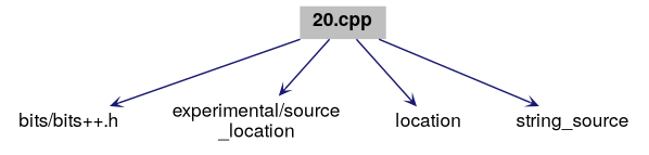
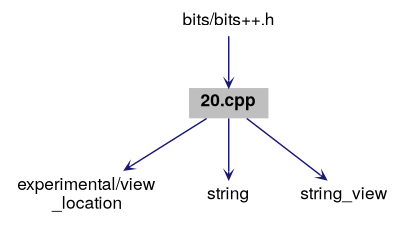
  digraph {
    node [color=grey75 fontname="Helvetica,Arial,sans-serif" fontsize=12 shape=plaintext]
    edge [arrowhead=open arrowsize=0.5 arrowtail=open color=midnightblue fontname="Helvetica,Arial,sans-serif" fontsize=15 labelfontsize=15 style=solid]
    n1 [color=black fillcolor=grey75 fontcolor=black height=0.2 label=<<b>20.cpp</b>> style=filled width=0.4]
    n2 [height=0.2 label="bits/bits++.h" width=0.4]
-   n3 [height=0.2 label="experimental/source\l_location" width=0.4]
-   n4 [height=0.2 label=location width=0.4]
-   n5 [height=0.2 label=string_source width=0.4]
-   n1 -> n2
+   n3 [height=0.2 label="experimental/view\l_location" width=0.4]
+   n4 [height=0.2 label=string width=0.4]
+   n5 [height=0.2 label=string_view width=0.4]
+   n2 -> n1
    n1 -> n3
    n1 -> n4
    n1 -> n5
  }
